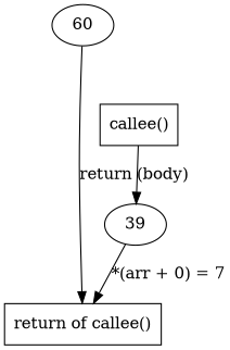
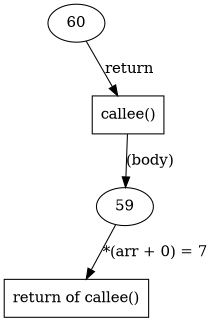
  digraph {
    node [fillcolor=white style=filled]
    n1 [label="return of callee()" shape=box]
    60
-   59 [label=39]
+   59
    n4 [label="callee()" shape=box]
-   60 -> n1 [label="return\n"]
+   60 -> n4 [label="return\n"]
    59 -> n1 [label="*(arr + 0) = 7\n"]
    n4 -> 59 [label="(body)\n"]
  }
